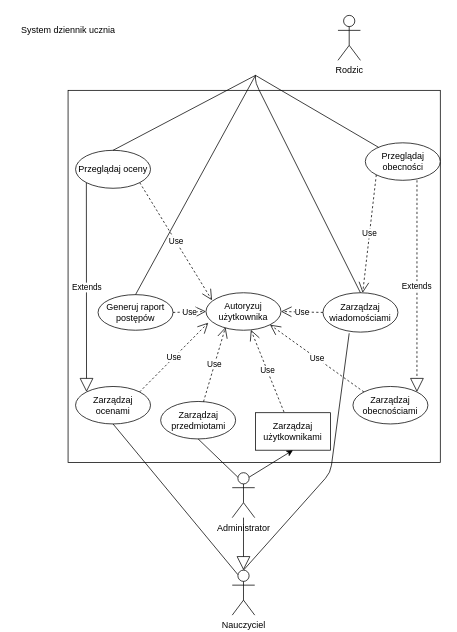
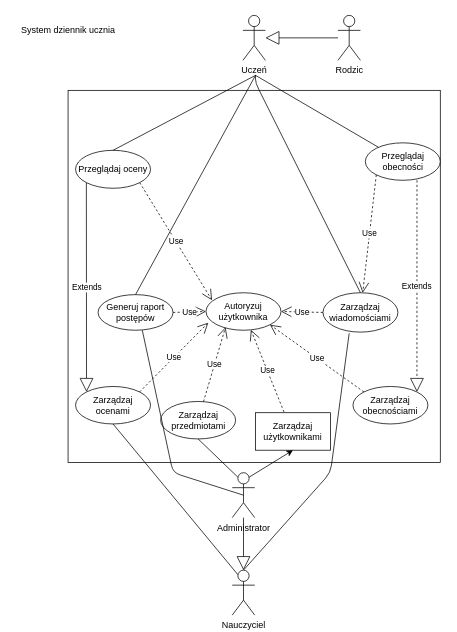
  <mxCell id="0" />
  <mxCell id="1" parent="0" />
  <mxCell id="2" value="" style="whiteSpace=wrap;html=1;aspect=fixed;" parent="1" vertex="1"><mxGeometry x="90" y="120" width="496.5" height="496.5" as="geometry" /></mxCell>
+ <mxCell id="3" value="Uczeń" style="shape=umlActor;verticalLabelPosition=bottom;labelBackgroundColor=#ffffff;verticalAlign=top;html=1;outlineConnect=0;" parent="1" vertex="1"><mxGeometry x="323.25" y="20" width="30" height="60" as="geometry" /></mxCell>
  <mxCell id="4" value="Rodzic" style="shape=umlActor;verticalLabelPosition=bottom;labelBackgroundColor=#ffffff;verticalAlign=top;html=1;outlineConnect=0;" parent="1" vertex="1"><mxGeometry x="450" y="20" width="30" height="60" as="geometry" /></mxCell>
  <mxCell id="5" value="Administrator" style="shape=umlActor;verticalLabelPosition=bottom;labelBackgroundColor=#ffffff;verticalAlign=top;html=1;" parent="1" vertex="1"><mxGeometry x="309" y="630" width="30" height="60" as="geometry" /></mxCell>
  <mxCell id="6" value="Nauczyciel" style="shape=umlActor;verticalLabelPosition=bottom;labelBackgroundColor=#ffffff;verticalAlign=top;html=1;" parent="1" vertex="1"><mxGeometry x="309" y="760" width="30" height="60" as="geometry" /></mxCell>
  <mxCell id="7" value="Zarządzaj użytkownikami" style="whiteSpace=wrap;html=1;rounded=0;" parent="1" vertex="1"><mxGeometry x="340" y="550" width="100" height="50" as="geometry" /></mxCell>
  <mxCell id="8" value="Zarządzaj ocenami" style="ellipse;whiteSpace=wrap;html=1;" parent="1" vertex="1"><mxGeometry x="100" y="515" width="100" height="50" as="geometry" /></mxCell>
  <mxCell id="9" value="Zarządzaj przedmiotami" style="ellipse;whiteSpace=wrap;html=1;" parent="1" vertex="1"><mxGeometry x="213.5" y="535" width="100" height="50" as="geometry" /></mxCell>
  <mxCell id="10" value="Zarządzaj obecnościami" style="ellipse;whiteSpace=wrap;html=1;" parent="1" vertex="1"><mxGeometry x="470" y="515" width="100" height="50" as="geometry" /></mxCell>
  <mxCell id="11" value="Autoryzuj użytkownika" style="ellipse;whiteSpace=wrap;html=1;" parent="1" vertex="1"><mxGeometry x="274" y="390" width="100" height="50" as="geometry" /></mxCell>
  <mxCell id="12" value="Generuj raport postępów" style="ellipse;whiteSpace=wrap;html=1;" parent="1" vertex="1"><mxGeometry x="130" y="392.5" width="100" height="47.5" as="geometry" /></mxCell>
  <mxCell id="13" value="Use" style="endArrow=open;endSize=12;dashed=1;html=1;exitX=0.38;exitY=-0.02;exitDx=0;exitDy=0;exitPerimeter=0;" parent="1" source="7" target="11" edge="1"><mxGeometry width="160" relative="1" as="geometry"><mxPoint x="120" y="600" as="sourcePoint" /><mxPoint x="280" y="600" as="targetPoint" /></mxGeometry></mxCell>
  <mxCell id="14" value="Use" style="endArrow=open;endSize=12;dashed=1;html=1;exitX=1;exitY=0;exitDx=0;exitDy=0;entryX=0.03;entryY=0.8;entryDx=0;entryDy=0;entryPerimeter=0;" parent="1" source="8" target="11" edge="1"><mxGeometry width="160" relative="1" as="geometry"><mxPoint x="164" y="600" as="sourcePoint" /><mxPoint x="324" y="600" as="targetPoint" /></mxGeometry></mxCell>
  <mxCell id="15" value="Use" style="endArrow=open;endSize=12;dashed=1;html=1;entryX=0.26;entryY=0.92;entryDx=0;entryDy=0;entryPerimeter=0;" parent="1" source="9" target="11" edge="1"><mxGeometry width="160" relative="1" as="geometry"><mxPoint x="280" y="610" as="sourcePoint" /><mxPoint x="440" y="610" as="targetPoint" /></mxGeometry></mxCell>
  <mxCell id="16" value="Use" style="endArrow=open;endSize=12;dashed=1;html=1;entryX=1;entryY=1;entryDx=0;entryDy=0;exitX=0;exitY=0;exitDx=0;exitDy=0;" parent="1" source="10" target="11" edge="1"><mxGeometry width="160" relative="1" as="geometry"><mxPoint x="174" y="660" as="sourcePoint" /><mxPoint x="334" y="660" as="targetPoint" /></mxGeometry></mxCell>
  <mxCell id="17" value="" style="endArrow=block;endSize=16;endFill=0;html=1;" parent="1" source="5" edge="1"><mxGeometry x="0.432" y="-149" width="160" relative="1" as="geometry"><mxPoint x="65" y="290" as="sourcePoint" /><mxPoint x="324" y="760" as="targetPoint" /><Array as="points" /><mxPoint as="offset" /></mxGeometry></mxCell>
  <mxCell id="18" value="System dziennik ucznia" style="text;html=1;align=center;verticalAlign=middle;resizable=0;points=[];autosize=1;" parent="1" vertex="1"><mxGeometry x="20" y="30" width="140" height="20" as="geometry" /></mxCell>
  <mxCell id="19" value="Zarządzaj wiadomościami" style="ellipse;whiteSpace=wrap;html=1;align=center;" parent="1" vertex="1"><mxGeometry x="430" y="390" width="100" height="52.5" as="geometry" /></mxCell>
  <mxCell id="20" value="Use" style="endArrow=open;endSize=12;dashed=1;html=1;exitX=1;exitY=0.5;exitDx=0;exitDy=0;entryX=0;entryY=0.5;entryDx=0;entryDy=0;" parent="1" source="12" target="11" edge="1"><mxGeometry width="160" relative="1" as="geometry"><mxPoint x="400" y="479.82" as="sourcePoint" /><mxPoint x="330" y="344" as="targetPoint" /><Array as="points" /></mxGeometry></mxCell>
  <mxCell id="21" value="Przeglądaj oceny" style="ellipse;whiteSpace=wrap;html=1;align=center;" parent="1" vertex="1"><mxGeometry x="100" y="200" width="100" height="50.63" as="geometry" /></mxCell>
  <mxCell id="22" value="Przeglądaj obecności" style="ellipse;whiteSpace=wrap;html=1;align=center;" parent="1" vertex="1"><mxGeometry x="486.5" y="190" width="100" height="50" as="geometry" /></mxCell>
  <mxCell id="23" value="Use" style="endArrow=open;endSize=12;dashed=1;html=1;exitX=1;exitY=1;exitDx=0;exitDy=0;entryX=0.08;entryY=0.2;entryDx=0;entryDy=0;entryPerimeter=0;" parent="1" source="21" target="11" edge="1"><mxGeometry width="160" relative="1" as="geometry"><mxPoint x="377" y="363" as="sourcePoint" /><mxPoint x="270" y="365" as="targetPoint" /></mxGeometry></mxCell>
  <mxCell id="24" value="Use" style="endArrow=open;endSize=12;dashed=1;html=1;exitX=0;exitY=1;exitDx=0;exitDy=0;" parent="1" source="22" target="19" edge="1"><mxGeometry width="160" relative="1" as="geometry"><mxPoint x="377" y="363" as="sourcePoint" /><mxPoint x="400" y="313.75" as="targetPoint" /></mxGeometry></mxCell>
  <mxCell id="25" value="Use" style="endArrow=open;endSize=12;dashed=1;html=1;exitX=0;exitY=0.5;exitDx=0;exitDy=0;entryX=1;entryY=0.5;entryDx=0;entryDy=0;" parent="1" source="19" target="11" edge="1"><mxGeometry width="160" relative="1" as="geometry"><mxPoint x="390" y="293.75" as="sourcePoint" /><mxPoint x="324" y="390" as="targetPoint" /></mxGeometry></mxCell>
+ <mxCell id="26" value="" style="endArrow=block;endSize=16;endFill=0;html=1;" parent="1" source="4" target="3" edge="1"><mxGeometry width="160" relative="1" as="geometry"><mxPoint x="590" y="-290" as="sourcePoint" /><mxPoint x="545" y="175" as="targetPoint" /></mxGeometry></mxCell>
  <mxCell id="27" value="Extends" style="endArrow=block;endSize=16;endFill=0;html=1;exitX=0;exitY=1;exitDx=0;exitDy=0;entryX=0;entryY=0;entryDx=0;entryDy=0;" parent="1" source="21" target="8" edge="1"><mxGeometry width="160" relative="1" as="geometry"><mxPoint x="240" y="330" as="sourcePoint" /><mxPoint x="400" y="330" as="targetPoint" /></mxGeometry></mxCell>
  <mxCell id="28" value="Extends" style="endArrow=block;endSize=16;endFill=0;html=1;entryX=1;entryY=0;entryDx=0;entryDy=0;exitX=0.689;exitY=1;exitDx=0;exitDy=0;exitPerimeter=0;dashed=1;" parent="1" source="22" target="10" edge="1"><mxGeometry width="160" relative="1" as="geometry"><mxPoint x="240" y="330" as="sourcePoint" /><mxPoint x="400" y="330" as="targetPoint" /></mxGeometry></mxCell>
  <mxCell id="29" value="" style="endArrow=classic;html=1;exitX=0.75;exitY=0.1;exitDx=0;exitDy=0;exitPerimeter=0;entryX=0.5;entryY=1;entryDx=0;entryDy=0;" parent="1" source="5" target="7" edge="1"><mxGeometry width="50" height="50" relative="1" as="geometry"><mxPoint x="300" y="480" as="sourcePoint" /><mxPoint x="350" y="430" as="targetPoint" /></mxGeometry></mxCell>
  <mxCell id="30" value="" style="endArrow=none;html=1;exitX=0.5;exitY=1;exitDx=0;exitDy=0;entryX=0.25;entryY=0.1;entryDx=0;entryDy=0;entryPerimeter=0;" parent="1" source="9" target="5" edge="1"><mxGeometry width="50" height="50" relative="1" as="geometry"><mxPoint x="300" y="480" as="sourcePoint" /><mxPoint x="350" y="430" as="targetPoint" /></mxGeometry></mxCell>
  <mxCell id="31" value="" style="endArrow=none;html=1;exitX=0.5;exitY=1;exitDx=0;exitDy=0;entryX=0.25;entryY=0.1;entryDx=0;entryDy=0;entryPerimeter=0;" parent="1" source="8" target="6" edge="1"><mxGeometry width="50" height="50" relative="1" as="geometry"><mxPoint x="300" y="480" as="sourcePoint" /><mxPoint x="350" y="430" as="targetPoint" /></mxGeometry></mxCell>
  <mxCell id="32" value="" style="endArrow=none;html=1;entryX=0.35;entryY=1.029;entryDx=0;entryDy=0;entryPerimeter=0;exitX=0.5;exitY=0;exitDx=0;exitDy=0;exitPerimeter=0;" parent="1" source="6" target="19" edge="1"><mxGeometry width="50" height="50" relative="1" as="geometry"><mxPoint x="300" y="480" as="sourcePoint" /><mxPoint x="350" y="430" as="targetPoint" /><Array as="points"><mxPoint x="440" y="630" /></Array></mxGeometry></mxCell>
  <mxCell id="33" value="" style="endArrow=none;html=1;" parent="1" source="22" edge="1"><mxGeometry width="50" height="50" relative="1" as="geometry"><mxPoint x="300" y="320" as="sourcePoint" /><mxPoint x="340" y="100" as="targetPoint" /></mxGeometry></mxCell>
  <mxCell id="34" value="" style="endArrow=none;html=1;exitX=0.5;exitY=0;exitDx=0;exitDy=0;" parent="1" source="21" edge="1"><mxGeometry width="50" height="50" relative="1" as="geometry"><mxPoint x="300" y="320" as="sourcePoint" /><mxPoint x="340" y="100" as="targetPoint" /></mxGeometry></mxCell>
  <mxCell id="35" value="" style="endArrow=none;html=1;exitX=0.5;exitY=0;exitDx=0;exitDy=0;" parent="1" source="12" edge="1"><mxGeometry width="50" height="50" relative="1" as="geometry"><mxPoint x="300" y="320" as="sourcePoint" /><mxPoint x="340" y="100" as="targetPoint" /></mxGeometry></mxCell>
  <mxCell id="36" value="" style="endArrow=none;html=1;exitX=0.5;exitY=0;exitDx=0;exitDy=0;" parent="1" source="19" edge="1"><mxGeometry width="50" height="50" relative="1" as="geometry"><mxPoint x="300" y="320" as="sourcePoint" /><mxPoint x="340" y="100" as="targetPoint" /><Array as="points"><mxPoint x="340" y="110" /></Array></mxGeometry></mxCell>
+ <mxCell id="37" value="" style="endArrow=none;html=1;exitX=0.59;exitY=1;exitDx=0;exitDy=0;exitPerimeter=0;entryX=0.5;entryY=0.5;entryDx=0;entryDy=0;entryPerimeter=0;" edge="1" parent="1" source="12" target="5"><mxGeometry width="50" height="50" relative="1" as="geometry"><mxPoint x="300" y="480" as="sourcePoint" /><mxPoint x="350" y="430" as="targetPoint" /><Array as="points"><mxPoint x="230" y="630" /></Array></mxGeometry></mxCell>
